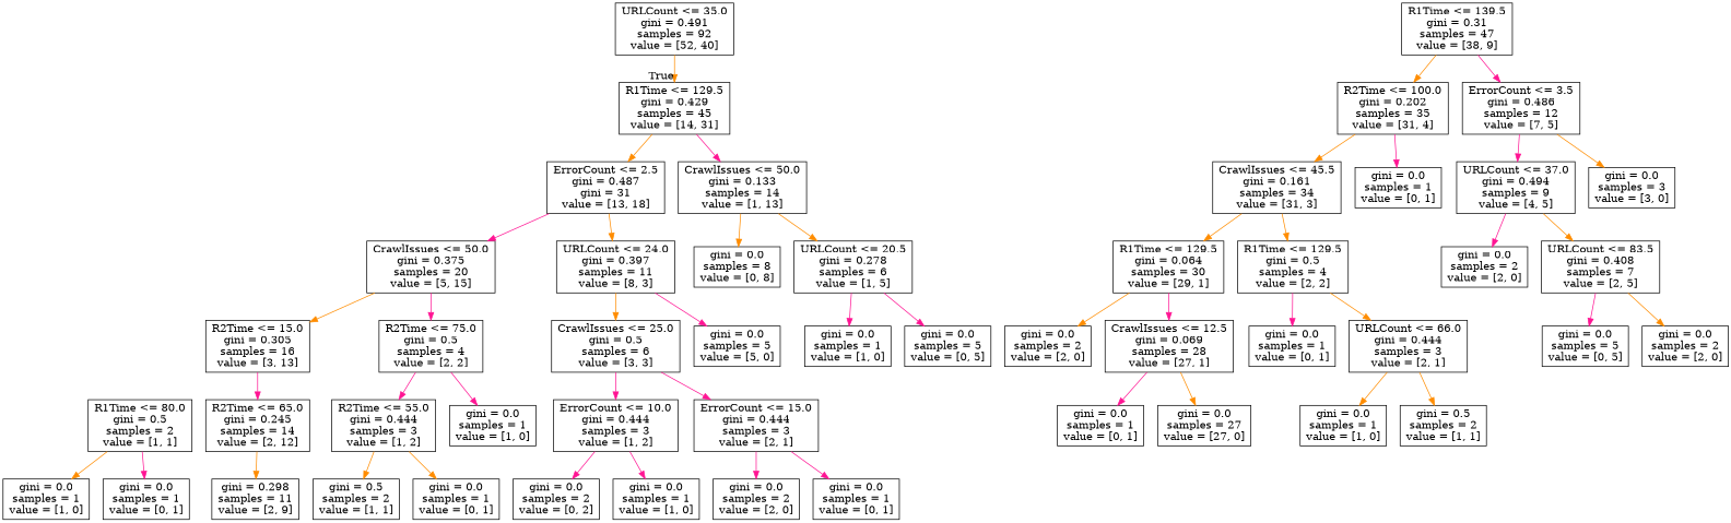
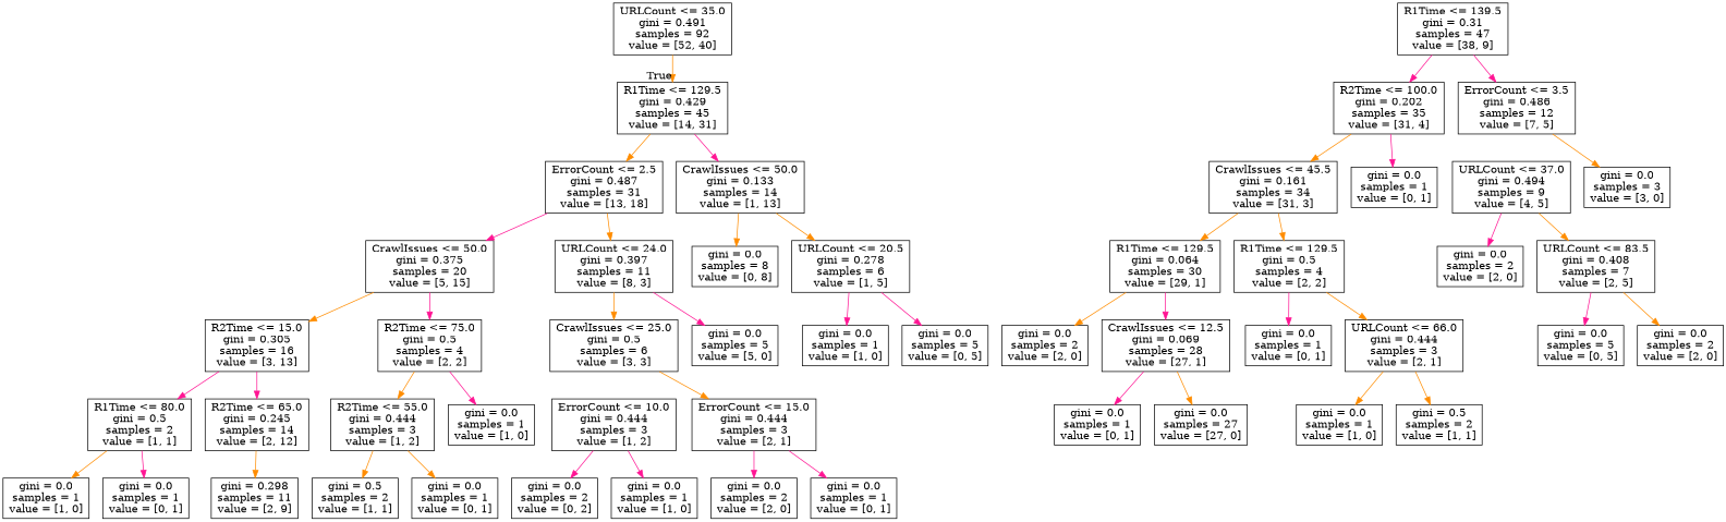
  digraph {
    node [shape=box]
    edge [color=darkorange]
    n1 [label="URLCount <= 35.0\ngini = 0.491\nsamples = 92\nvalue = [52, 40]"]
    n2 [label="R1Time <= 129.5\ngini = 0.429\nsamples = 45\nvalue = [14, 31]"]
-   n3 [label="ErrorCount <= 2.5\ngini = 0.487\ngini = 31\nvalue = [13, 18]"]
+   n3 [label="ErrorCount <= 2.5\ngini = 0.487\nsamples = 31\nvalue = [13, 18]"]
    n4 [label="CrawlIssues <= 50.0\ngini = 0.133\nsamples = 14\nvalue = [1, 13]"]
    n5 [label="R1Time <= 139.5\ngini = 0.31\nsamples = 47\nvalue = [38, 9]"]
    n6 [label="R2Time <= 100.0\ngini = 0.202\nsamples = 35\nvalue = [31, 4]"]
    n7 [label="ErrorCount <= 3.5\ngini = 0.486\nsamples = 12\nvalue = [7, 5]"]
    n8 [label="CrawlIssues <= 50.0\ngini = 0.375\nsamples = 20\nvalue = [5, 15]"]
    n9 [label="URLCount <= 24.0\ngini = 0.397\nsamples = 11\nvalue = [8, 3]"]
    n10 [label="gini = 0.0\nsamples = 8\nvalue = [0, 8]"]
    n11 [label="URLCount <= 20.5\ngini = 0.278\nsamples = 6\nvalue = [1, 5]"]
    n12 [label="R2Time <= 15.0\ngini = 0.305\nsamples = 16\nvalue = [3, 13]"]
    n13 [label="R2Time <= 75.0\ngini = 0.5\nsamples = 4\nvalue = [2, 2]"]
    n14 [label="CrawlIssues <= 25.0\ngini = 0.5\nsamples = 6\nvalue = [3, 3]"]
    n15 [label="gini = 0.0\nsamples = 5\nvalue = [5, 0]"]
    n16 [label="R1Time <= 80.0\ngini = 0.5\nsamples = 2\nvalue = [1, 1]"]
    n17 [label="R2Time <= 65.0\ngini = 0.245\nsamples = 14\nvalue = [2, 12]"]
    n18 [label="R2Time <= 55.0\ngini = 0.444\nsamples = 3\nvalue = [1, 2]"]
    n19 [label="gini = 0.0\nsamples = 1\nvalue = [1, 0]"]
    n20 [label="gini = 0.0\nsamples = 1\nvalue = [1, 0]"]
    n21 [label="gini = 0.0\nsamples = 1\nvalue = [0, 1]"]
    n22 [label="gini = 0.298\nsamples = 11\nvalue = [2, 9]"]
    n23 [label="gini = 0.5\nsamples = 2\nvalue = [1, 1]"]
    n24 [label="gini = 0.0\nsamples = 1\nvalue = [0, 1]"]
    n25 [label="ErrorCount <= 10.0\ngini = 0.444\nsamples = 3\nvalue = [1, 2]"]
    n26 [label="ErrorCount <= 15.0\ngini = 0.444\nsamples = 3\nvalue = [2, 1]"]
    n27 [label="gini = 0.0\nsamples = 2\nvalue = [0, 2]"]
    n28 [label="gini = 0.0\nsamples = 1\nvalue = [1, 0]"]
    n29 [label="gini = 0.0\nsamples = 2\nvalue = [2, 0]"]
    n30 [label="gini = 0.0\nsamples = 1\nvalue = [0, 1]"]
    n31 [label="gini = 0.0\nsamples = 1\nvalue = [1, 0]"]
    n32 [label="gini = 0.0\nsamples = 5\nvalue = [0, 5]"]
    n33 [label="CrawlIssues <= 45.5\ngini = 0.161\nsamples = 34\nvalue = [31, 3]"]
    n34 [label="gini = 0.0\nsamples = 1\nvalue = [0, 1]"]
    n35 [label="URLCount <= 37.0\ngini = 0.494\nsamples = 9\nvalue = [4, 5]"]
    n36 [label="gini = 0.0\nsamples = 3\nvalue = [3, 0]"]
    n37 [label="R1Time <= 129.5\ngini = 0.064\nsamples = 30\nvalue = [29, 1]"]
    n38 [label="R1Time <= 129.5\ngini = 0.5\nsamples = 4\nvalue = [2, 2]"]
    n39 [label="gini = 0.0\nsamples = 2\nvalue = [2, 0]"]
    n40 [label="CrawlIssues <= 12.5\ngini = 0.069\nsamples = 28\nvalue = [27, 1]"]
    n41 [label="gini = 0.0\nsamples = 1\nvalue = [0, 1]"]
    n42 [label="URLCount <= 66.0\ngini = 0.444\nsamples = 3\nvalue = [2, 1]"]
    n43 [label="gini = 0.0\nsamples = 1\nvalue = [0, 1]"]
    n44 [label="gini = 0.0\nsamples = 27\nvalue = [27, 0]"]
    n45 [label="gini = 0.0\nsamples = 1\nvalue = [1, 0]"]
    n46 [label="gini = 0.5\nsamples = 2\nvalue = [1, 1]"]
    n47 [label="gini = 0.0\nsamples = 2\nvalue = [2, 0]"]
    n48 [label="URLCount <= 83.5\ngini = 0.408\nsamples = 7\nvalue = [2, 5]"]
    n49 [label="gini = 0.0\nsamples = 5\nvalue = [0, 5]"]
    n50 [label="gini = 0.0\nsamples = 2\nvalue = [2, 0]"]
    n1 -> n2 [headlabel=True labelangle=45 labeldistance=2.5]
    n2 -> n3
    n2 -> n4 [color=deeppink]
    n3 -> n8 [color=deeppink]
    n3 -> n9
    n4 -> n10
    n4 -> n11
-   n5 -> n6
+   n5 -> n6 [color=deeppink]
    n5 -> n7 [color=deeppink]
    n6 -> n33
    n6 -> n34 [color=deeppink]
-   n7 -> n35 [color=deeppink]
    n7 -> n36
    n8 -> n12
    n8 -> n13 [color=deeppink]
    n9 -> n14
    n9 -> n15 [color=deeppink]
    n11 -> n31 [color=deeppink]
    n11 -> n32 [color=deeppink]
+   n12 -> n16 [color=deeppink]
    n12 -> n17 [color=deeppink]
-   n13 -> n18 [color=deeppink]
+   n13 -> n18
    n13 -> n19 [color=deeppink]
-   n14 -> n25 [color=deeppink]
-   n14 -> n26 [color=deeppink]
+   n14 -> n26
    n16 -> n20
    n16 -> n21 [color=deeppink]
    n17 -> n22
    n18 -> n23
    n18 -> n24
    n25 -> n27 [color=deeppink]
    n25 -> n28 [color=deeppink]
    n26 -> n29 [color=deeppink]
    n26 -> n30 [color=deeppink]
    n33 -> n37
    n33 -> n38
    n35 -> n47 [color=deeppink]
    n35 -> n48
    n37 -> n39
    n37 -> n40 [color=deeppink]
    n38 -> n41 [color=deeppink]
    n38 -> n42
    n40 -> n43 [color=deeppink]
    n40 -> n44
    n42 -> n45
    n42 -> n46
    n48 -> n49 [color=deeppink]
    n48 -> n50
  }
